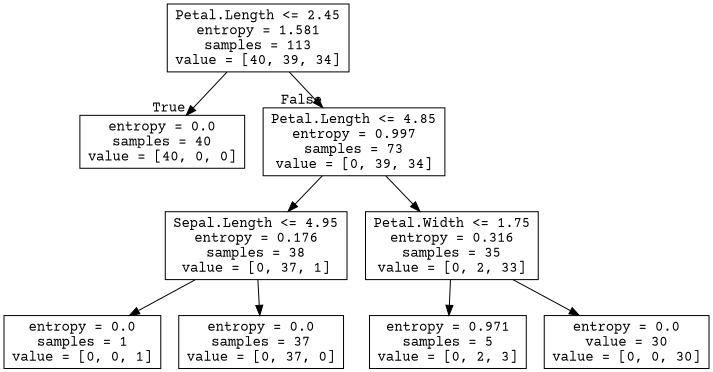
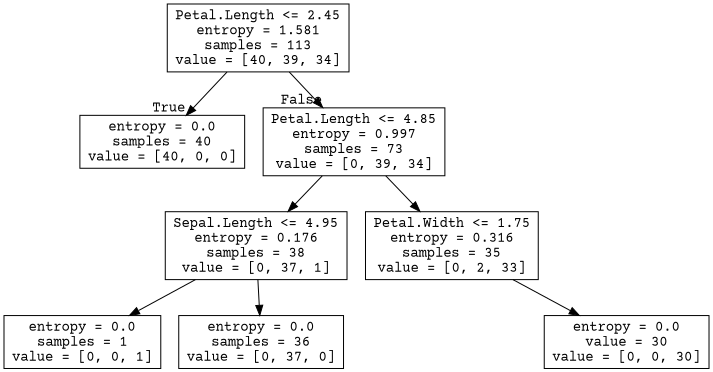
  digraph {
    fontname="Courier Prime"
    node [fontname="Courier Prime" shape=box]
    edge [fontname="Courier Prime"]
    n1 [label="Petal.Length <= 2.45\nentropy = 1.581\nsamples = 113\nvalue = [40, 39, 34]"]
    n2 [label="entropy = 0.0\nsamples = 40\nvalue = [40, 0, 0]"]
    n3 [label="Petal.Length <= 4.85\nentropy = 0.997\nsamples = 73\nvalue = [0, 39, 34]"]
    n4 [label="Sepal.Length <= 4.95\nentropy = 0.176\nsamples = 38\nvalue = [0, 37, 1]"]
    n5 [label="Petal.Width <= 1.75\nentropy = 0.316\nsamples = 35\nvalue = [0, 2, 33]"]
    n6 [label="entropy = 0.0\nsamples = 1\nvalue = [0, 0, 1]"]
-   n7 [label="entropy = 0.0\nsamples = 37\nvalue = [0, 37, 0]"]
-   n8 [label="entropy = 0.971\nsamples = 5\nvalue = [0, 2, 3]"]
+   n7 [label="entropy = 0.0\nsamples = 36\nvalue = [0, 37, 0]"]
    n9 [label="entropy = 0.0\nvalue = 30\nvalue = [0, 0, 30]"]
    n1 -> n2 [headlabel=True labelangle=45 labeldistance=2.5]
    n1 -> n3 [headlabel=False labelangle=-45 labeldistance=2.5]
    n3 -> n4
    n3 -> n5
    n4 -> n6
    n4 -> n7
-   n5 -> n8
    n5 -> n9
  }
